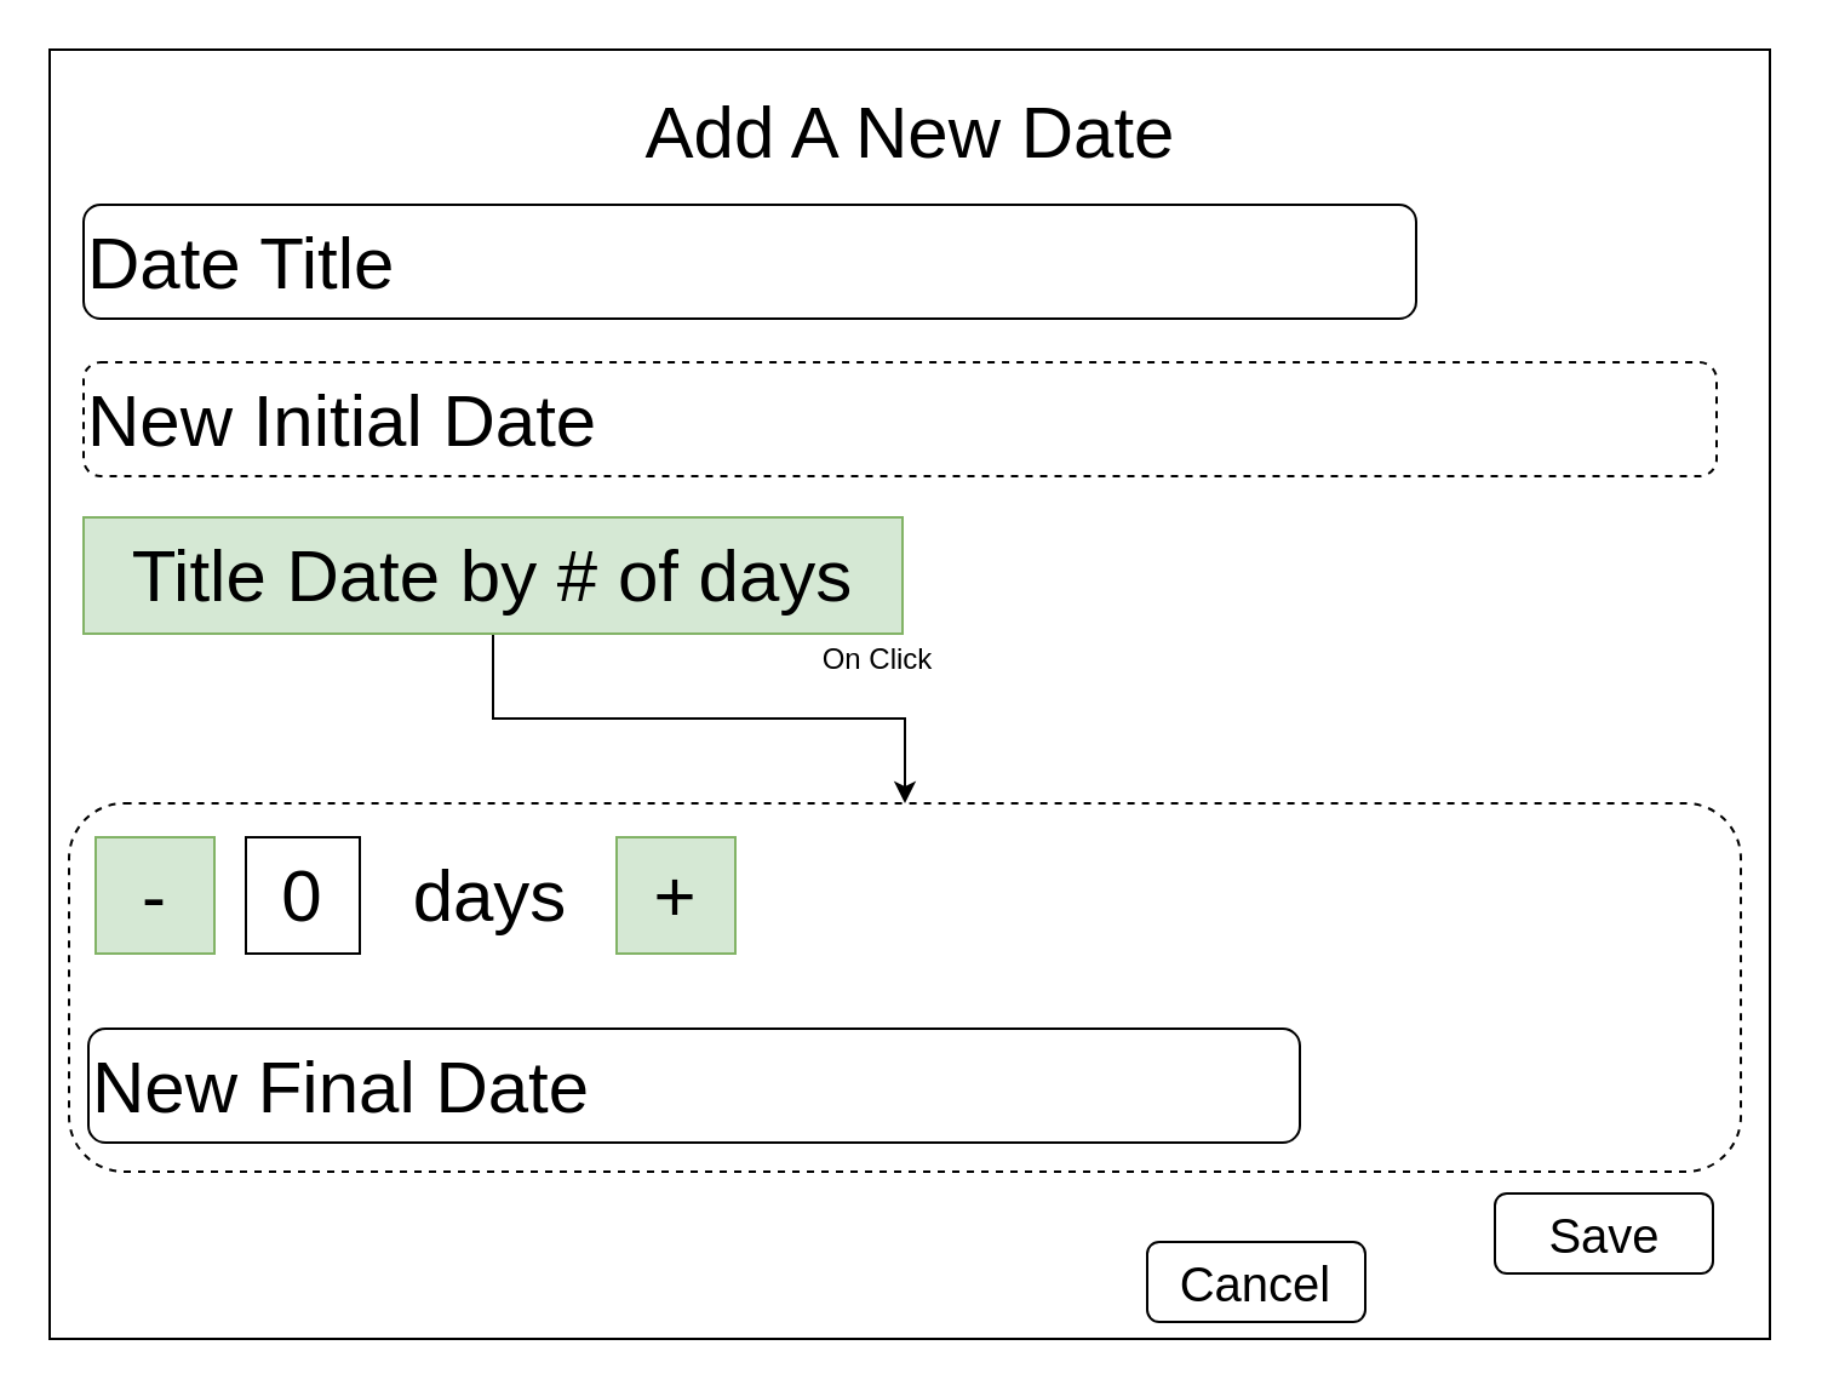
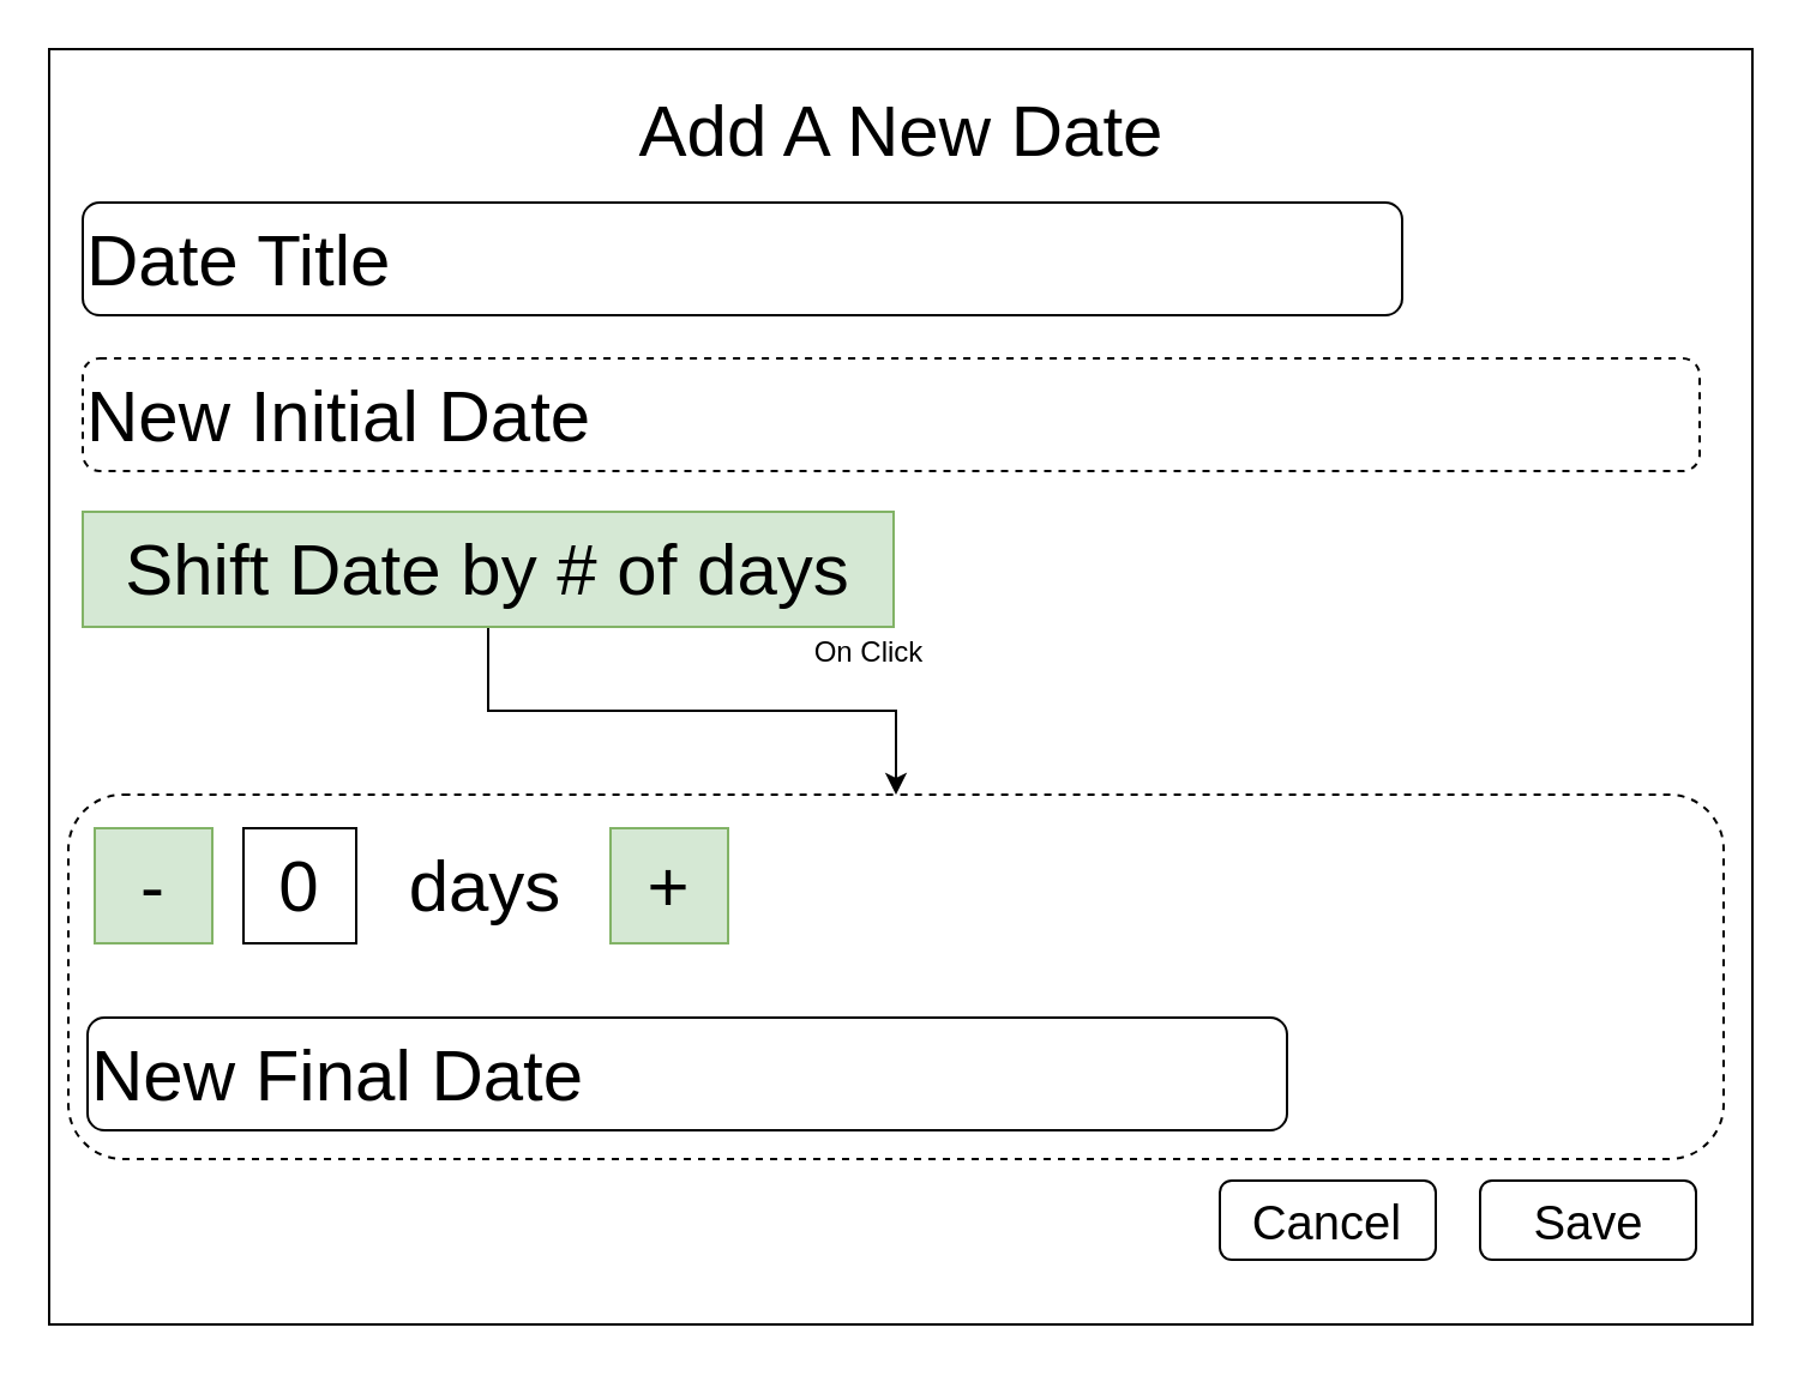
  <mxCell id="0" />
  <mxCell id="1" parent="0" />
  <mxCell id="2" value="" style="rounded=0;whiteSpace=wrap;html=1;strokeColor=default;fillColor=none;" vertex="1" parent="1"><mxGeometry x="20" y="20" width="710" height="532" as="geometry" /></mxCell>
  <mxCell id="3" value="Date Title" style="rounded=1;whiteSpace=wrap;html=1;fillColor=none;align=left;fontSize=30;" vertex="1" parent="1"><mxGeometry x="34" y="84" width="550" height="47" as="geometry" /></mxCell>
  <mxCell id="4" value="New Final Date&amp;nbsp;" style="rounded=1;whiteSpace=wrap;html=1;fillColor=none;align=left;fontSize=30;" vertex="1" parent="1"><mxGeometry x="36" y="424" width="500" height="47" as="geometry" /></mxCell>
  <mxCell id="5" value="Add A New Date" style="text;html=1;align=center;verticalAlign=middle;whiteSpace=wrap;rounded=0;fontSize=30;" vertex="1" parent="1"><mxGeometry x="240.5" y="33" width="269" height="42" as="geometry" /></mxCell>
- <mxCell id="6" value="Cancel" style="rounded=1;whiteSpace=wrap;html=1;fontSize=20;" vertex="1" parent="1"><mxGeometry x="473" y="512" width="90" height="33" as="geometry" /></mxCell>
+ <mxCell id="6" value="Cancel" style="rounded=1;whiteSpace=wrap;html=1;fontSize=20;" vertex="1" parent="1"><mxGeometry x="508" y="492" width="90" height="33" as="geometry" /></mxCell>
  <mxCell id="7" value="Save" style="rounded=1;whiteSpace=wrap;html=1;fontSize=20;" vertex="1" parent="1"><mxGeometry x="616.5" y="492" width="90" height="33" as="geometry" /></mxCell>
  <mxCell id="8" value="-" style="text;html=1;align=center;verticalAlign=middle;whiteSpace=wrap;rounded=0;fontSize=30;fillColor=#d5e8d4;strokeColor=#82b366;" vertex="1" parent="1"><mxGeometry x="39" y="345" width="49" height="48" as="geometry" /></mxCell>
  <mxCell id="9" value="+" style="text;html=1;align=center;verticalAlign=middle;whiteSpace=wrap;rounded=0;fontSize=30;fillColor=#d5e8d4;strokeColor=#82b366;" vertex="1" parent="1"><mxGeometry x="254" y="345" width="49" height="48" as="geometry" /></mxCell>
  <mxCell id="10" value="0" style="text;html=1;align=center;verticalAlign=middle;whiteSpace=wrap;rounded=0;fontSize=30;strokeColor=default;" vertex="1" parent="1"><mxGeometry x="101" y="345" width="47" height="48" as="geometry" /></mxCell>
  <mxCell id="11" value="days" style="text;html=1;align=center;verticalAlign=middle;whiteSpace=wrap;rounded=0;fontSize=30;strokeColor=none;" vertex="1" parent="1"><mxGeometry x="166" y="345" width="72" height="48" as="geometry" /></mxCell>
  <mxCell id="12" value="New Initial Date" style="rounded=1;whiteSpace=wrap;html=1;fillColor=none;align=left;fontSize=30;dashed=1;" vertex="1" parent="1"><mxGeometry x="34" y="149" width="674" height="47" as="geometry" /></mxCell>
  <mxCell id="13" style="edgeStyle=orthogonalEdgeStyle;rounded=0;orthogonalLoop=1;jettySize=auto;html=1;" edge="1" parent="1" source="14" target="15"><mxGeometry relative="1" as="geometry" /></mxCell>
- <mxCell id="14" value="Title Date by # of days" style="text;html=1;align=center;verticalAlign=middle;whiteSpace=wrap;rounded=0;fontSize=30;fillColor=#d5e8d4;strokeColor=#82b366;" vertex="1" parent="1"><mxGeometry x="34" y="213" width="338" height="48" as="geometry" /></mxCell>
+ <mxCell id="14" value="Shift Date by # of days" style="text;html=1;align=center;verticalAlign=middle;whiteSpace=wrap;rounded=0;fontSize=30;fillColor=#d5e8d4;strokeColor=#82b366;" vertex="1" parent="1"><mxGeometry x="34" y="213" width="338" height="48" as="geometry" /></mxCell>
  <mxCell id="15" value="" style="rounded=1;whiteSpace=wrap;html=1;fillColor=none;dashed=1;" vertex="1" parent="1"><mxGeometry x="28" y="331" width="690" height="152" as="geometry" /></mxCell>
  <mxCell id="16" value="On Click" style="text;html=1;align=center;verticalAlign=middle;whiteSpace=wrap;rounded=0;" vertex="1" parent="1"><mxGeometry x="332" y="257" width="60" height="30" as="geometry" /></mxCell>
